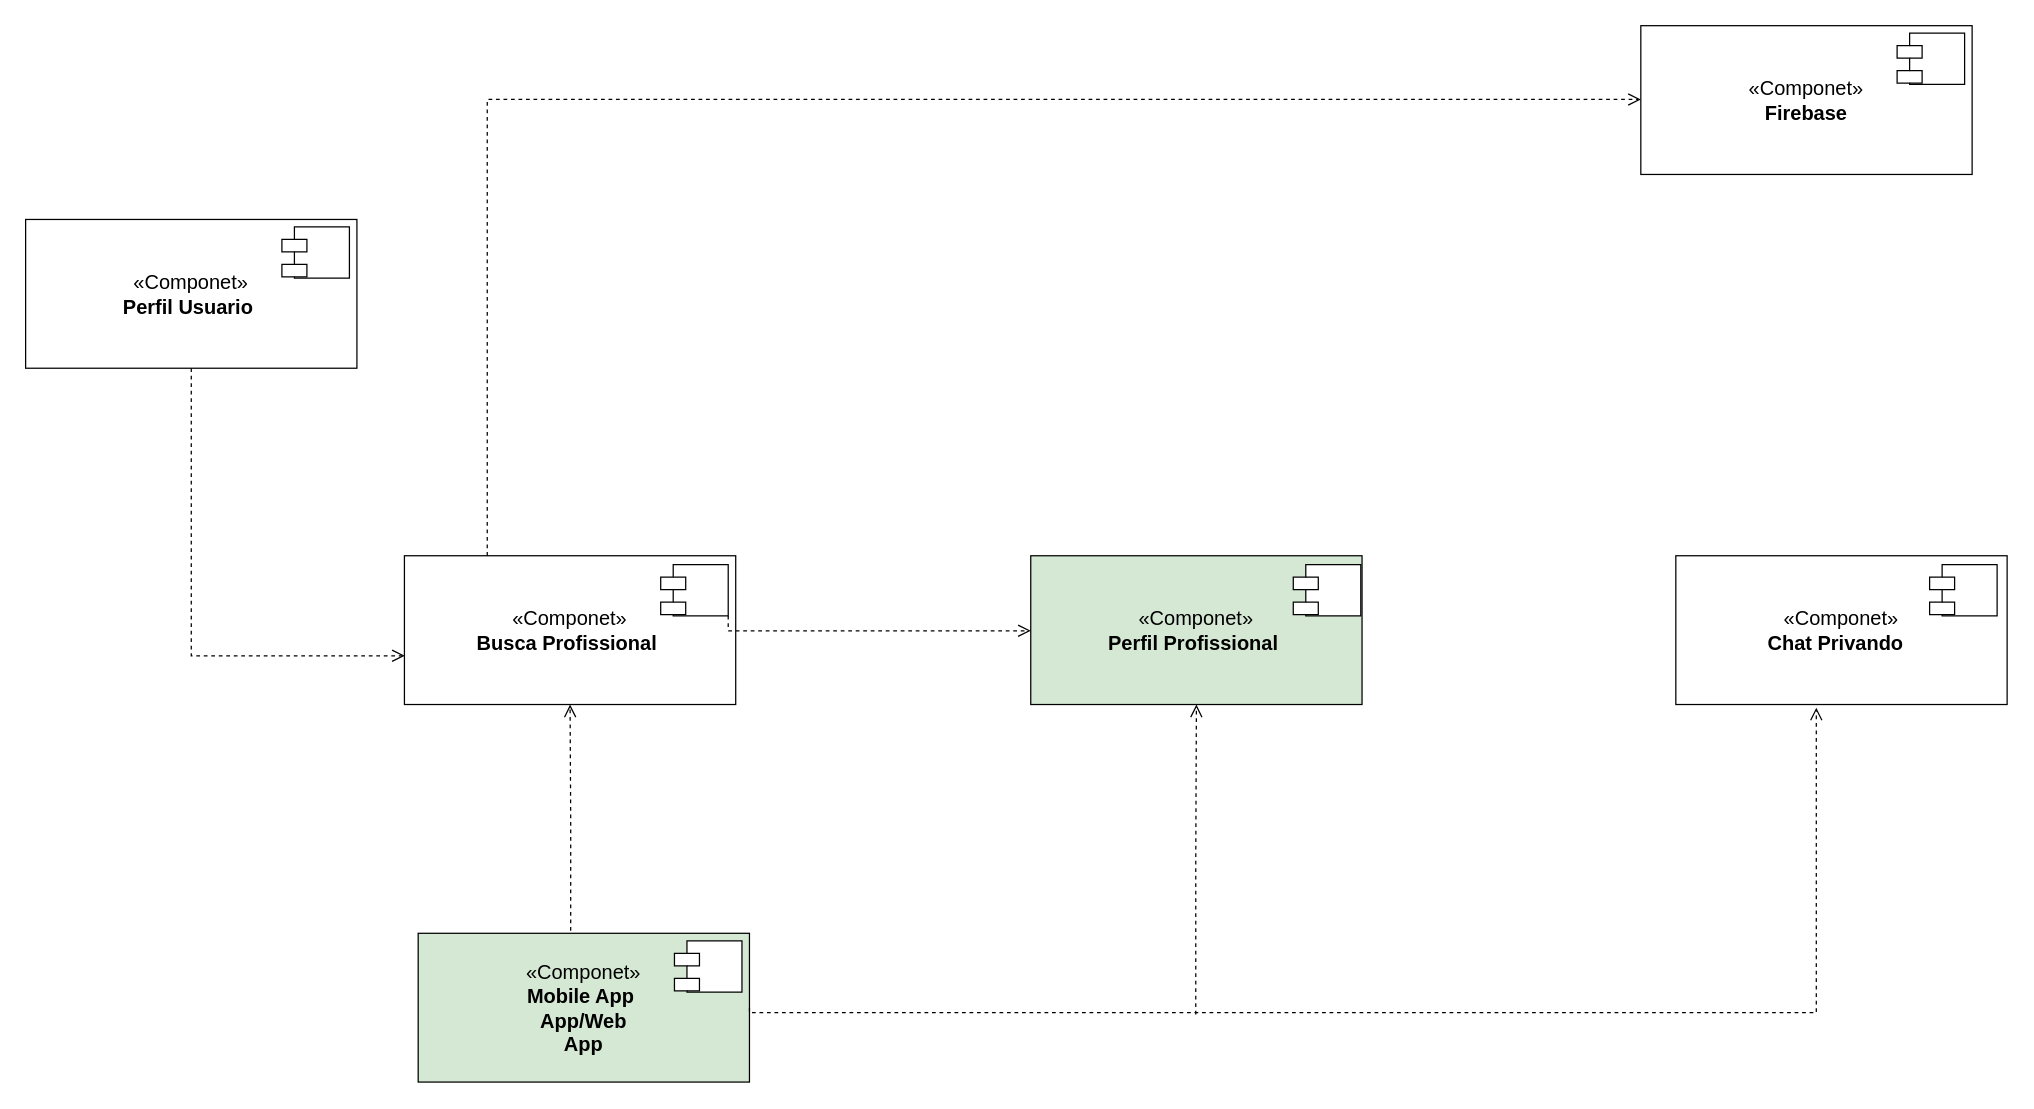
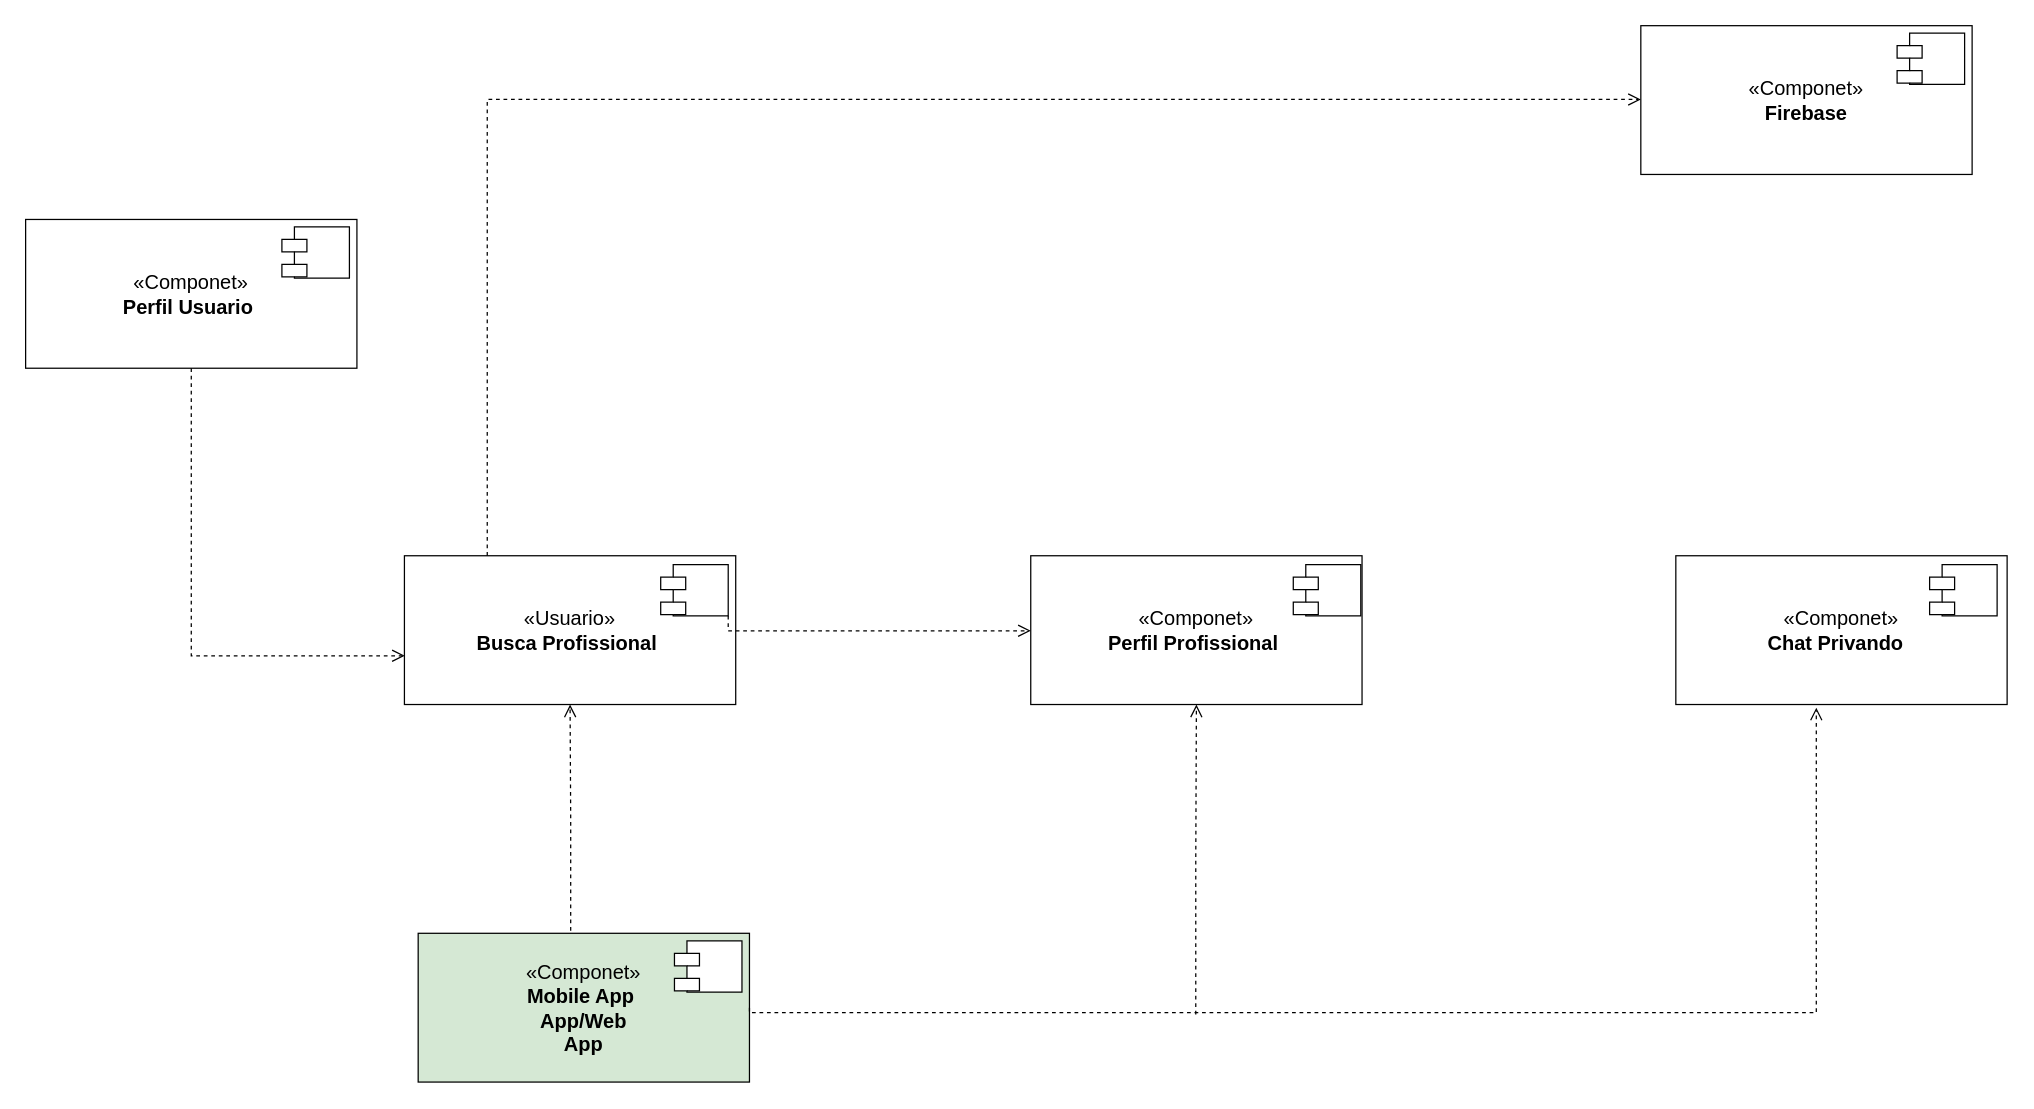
  <mxCell id="0" />
  <mxCell id="1" parent="0" />
  <mxCell id="2" value="" style="group" vertex="1" connectable="0" parent="1"><mxGeometry x="334" y="746" width="265" height="119" as="geometry" /></mxCell>
  <mxCell id="3" value="«Componet»&lt;br&gt;&lt;b&gt;Mobile App&amp;nbsp;&lt;br&gt;App/Web&lt;br&gt;App&lt;br&gt;&lt;/b&gt;" style="html=1;whiteSpace=wrap;fontSize=16;fillColor=#d5e8d4;" vertex="1" parent="2"><mxGeometry width="265" height="119" as="geometry" /></mxCell>
  <mxCell id="4" value="" style="shape=module;align=left;spacingLeft=20;align=center;verticalAlign=top;whiteSpace=wrap;html=1;fontSize=16;" vertex="1" parent="2"><mxGeometry x="205" y="6" width="54" height="41" as="geometry" /></mxCell>
  <mxCell id="5" value="" style="group" vertex="1" connectable="0" parent="1"><mxGeometry x="829" y="444" width="265" height="119" as="geometry" /></mxCell>
- <mxCell id="6" value="«Componet»&lt;br&gt;&lt;b&gt;Perfil Profissional&amp;nbsp;&lt;/b&gt;" style="html=1;whiteSpace=wrap;fontSize=16;fillColor=#d5e8d4;" vertex="1" parent="5"><mxGeometry x="-5" width="265" height="119" as="geometry" /></mxCell>
+ <mxCell id="6" value="«Componet»&lt;br&gt;&lt;b&gt;Perfil Profissional&amp;nbsp;&lt;/b&gt;" style="html=1;whiteSpace=wrap;fontSize=16;" vertex="1" parent="5"><mxGeometry x="-5" width="265" height="119" as="geometry" /></mxCell>
  <mxCell id="7" value="" style="shape=module;align=left;spacingLeft=20;align=center;verticalAlign=top;whiteSpace=wrap;html=1;fontSize=16;" vertex="1" parent="5"><mxGeometry x="205" y="7" width="54" height="41" as="geometry" /></mxCell>
  <mxCell id="8" value="" style="group" vertex="1" connectable="0" parent="1"><mxGeometry x="1340" y="444" width="265" height="119" as="geometry" /></mxCell>
  <mxCell id="9" value="«Componet»&lt;br&gt;&lt;b&gt;Chat Privando&amp;nbsp;&amp;nbsp;&lt;/b&gt;" style="html=1;whiteSpace=wrap;fontSize=16;" vertex="1" parent="8"><mxGeometry width="265" height="119" as="geometry" /></mxCell>
  <mxCell id="10" value="" style="shape=module;align=left;spacingLeft=20;align=center;verticalAlign=top;whiteSpace=wrap;html=1;fontSize=16;" vertex="1" parent="8"><mxGeometry x="203" y="7" width="54" height="41" as="geometry" /></mxCell>
  <mxCell id="11" value="" style="group" vertex="1" connectable="0" parent="1"><mxGeometry x="323" y="444" width="265" height="119" as="geometry" /></mxCell>
- <mxCell id="12" value="«Componet»&lt;br&gt;&lt;b&gt;Busca Profissional&amp;nbsp;&lt;/b&gt;" style="html=1;whiteSpace=wrap;fontSize=16;" vertex="1" parent="11"><mxGeometry width="265" height="119" as="geometry" /></mxCell>
+ <mxCell id="12" value="«Usuario»&lt;br&gt;&lt;b&gt;Busca Profissional&amp;nbsp;&lt;/b&gt;" style="html=1;whiteSpace=wrap;fontSize=16;" vertex="1" parent="11"><mxGeometry width="265" height="119" as="geometry" /></mxCell>
  <mxCell id="13" value="" style="shape=module;align=left;spacingLeft=20;align=center;verticalAlign=top;whiteSpace=wrap;html=1;fontSize=16;" vertex="1" parent="11"><mxGeometry x="205" y="7" width="54" height="41" as="geometry" /></mxCell>
  <mxCell id="14" value="" style="html=1;verticalAlign=bottom;endArrow=open;dashed=1;endSize=8;edgeStyle=elbowEdgeStyle;elbow=vertical;curved=0;rounded=0;fontSize=12;exitX=1;exitY=1;exitDx=0;exitDy=0;entryX=0;entryY=0.5;entryDx=0;entryDy=0;" edge="1" parent="1" source="13" target="6"><mxGeometry x="0.008" relative="1" as="geometry"><mxPoint x="739" y="502.91" as="sourcePoint" /><mxPoint x="659" y="502.91" as="targetPoint" /><Array as="points"><mxPoint x="811" y="504" /></Array><mxPoint as="offset" /></mxGeometry></mxCell>
  <mxCell id="15" value="" style="html=1;verticalAlign=bottom;endArrow=open;dashed=1;endSize=8;edgeStyle=elbowEdgeStyle;elbow=vertical;curved=0;rounded=0;fontSize=12;entryX=0.5;entryY=1;entryDx=0;entryDy=0;" edge="1" parent="1" target="6"><mxGeometry relative="1" as="geometry"><mxPoint x="956" y="811" as="sourcePoint" /><mxPoint x="894" y="639" as="targetPoint" /></mxGeometry></mxCell>
  <mxCell id="16" value="" style="group" vertex="1" connectable="0" parent="1"><mxGeometry x="20" y="175" width="265" height="119" as="geometry" /></mxCell>
  <mxCell id="17" value="«Componet»&lt;br&gt;&lt;b&gt;Perfil Usuario&amp;nbsp;&lt;br&gt;&lt;/b&gt;" style="html=1;whiteSpace=wrap;fontSize=16;" vertex="1" parent="16"><mxGeometry width="265" height="119" as="geometry" /></mxCell>
  <mxCell id="18" value="" style="shape=module;align=left;spacingLeft=20;align=center;verticalAlign=top;whiteSpace=wrap;html=1;fontSize=16;" vertex="1" parent="16"><mxGeometry x="205" y="6" width="54" height="41" as="geometry" /></mxCell>
  <mxCell id="19" value="" style="html=1;verticalAlign=bottom;endArrow=open;dashed=1;endSize=8;edgeStyle=elbowEdgeStyle;elbow=vertical;curved=0;rounded=0;fontSize=12;exitX=0.5;exitY=1;exitDx=0;exitDy=0;entryX=0.001;entryY=0.677;entryDx=0;entryDy=0;entryPerimeter=0;" edge="1" parent="1" source="17" target="12"><mxGeometry relative="1" as="geometry"><mxPoint x="362" y="571" as="sourcePoint" /><mxPoint x="251" y="527" as="targetPoint" /><Array as="points"><mxPoint x="191" y="524" /></Array></mxGeometry></mxCell>
  <mxCell id="20" value="" style="html=1;verticalAlign=bottom;endArrow=open;dashed=1;endSize=8;edgeStyle=elbowEdgeStyle;elbow=vertical;curved=0;rounded=0;fontSize=12;entryX=0.424;entryY=1.021;entryDx=0;entryDy=0;exitX=1;exitY=0.5;exitDx=0;exitDy=0;entryPerimeter=0;" edge="1" parent="1" source="3" target="9"><mxGeometry relative="1" as="geometry"><mxPoint x="1003" y="809.5" as="sourcePoint" /><mxPoint x="923" y="809.5" as="targetPoint" /><Array as="points"><mxPoint x="948" y="809.5" /></Array></mxGeometry></mxCell>
  <mxCell id="21" value="" style="html=1;verticalAlign=bottom;endArrow=open;dashed=1;endSize=8;edgeStyle=elbowEdgeStyle;elbow=vertical;curved=0;rounded=0;fontSize=12;entryX=0.5;entryY=1;entryDx=0;entryDy=0;" edge="1" parent="1" target="12"><mxGeometry x="0.001" relative="1" as="geometry"><mxPoint x="456" y="744" as="sourcePoint" /><mxPoint x="511" y="345" as="targetPoint" /><mxPoint as="offset" /></mxGeometry></mxCell>
  <mxCell id="22" value="" style="group" vertex="1" connectable="0" parent="1"><mxGeometry x="1312" y="20" width="265" height="119" as="geometry" /></mxCell>
  <mxCell id="23" value="«Componet»&lt;br&gt;&lt;b&gt;Firebase&lt;br&gt;&lt;/b&gt;" style="html=1;whiteSpace=wrap;fontSize=16;" vertex="1" parent="22"><mxGeometry width="265" height="119" as="geometry" /></mxCell>
  <mxCell id="24" value="" style="shape=module;align=left;spacingLeft=20;align=center;verticalAlign=top;whiteSpace=wrap;html=1;fontSize=16;" vertex="1" parent="22"><mxGeometry x="205" y="6" width="54" height="41" as="geometry" /></mxCell>
  <mxCell id="25" value="" style="html=1;verticalAlign=bottom;endArrow=open;dashed=1;endSize=8;edgeStyle=elbowEdgeStyle;elbow=vertical;curved=0;rounded=0;fontSize=12;exitX=0.25;exitY=0;exitDx=0;exitDy=0;entryX=0;entryY=0.5;entryDx=0;entryDy=0;" edge="1" parent="1" source="12" target="23"><mxGeometry relative="1" as="geometry"><mxPoint x="823" y="713" as="sourcePoint" /><mxPoint x="743" y="713" as="targetPoint" /><Array as="points"><mxPoint x="828" y="79" /></Array></mxGeometry></mxCell>
